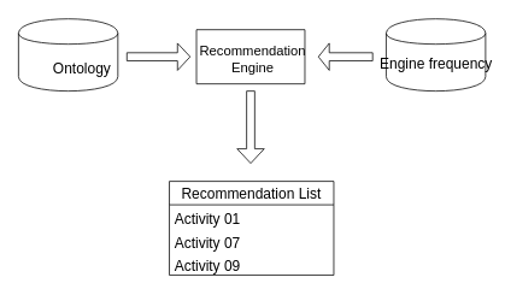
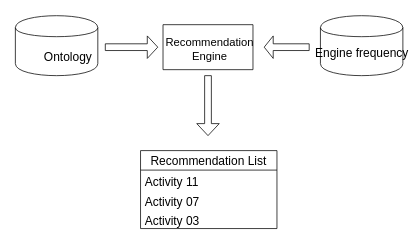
  <mxCell id="0" />
  <mxCell id="1" parent="0" />
  <mxCell id="2" value="" style="shape=cylinder;whiteSpace=wrap;html=1;boundedLbl=1;backgroundOutline=1;" vertex="1" parent="1"><mxGeometry x="20" y="20" width="110" height="80" as="geometry" /></mxCell>
  <mxCell id="3" value="" style="verticalLabelPosition=bottom;verticalAlign=top;html=1;shape=mxgraph.basic.rect;fillColor2=none;strokeWidth=1;size=20;indent=5;" vertex="1" parent="1"><mxGeometry x="217" y="32" width="120" height="60" as="geometry" /></mxCell>
  <mxCell id="4" value="Recommendation &lt;br&gt;Engine" style="text;html=1;resizable=0;autosize=1;align=center;verticalAlign=middle;points=[];fillColor=none;strokeColor=none;rounded=0;fontSize=15;" vertex="1" parent="1"><mxGeometry x="214" y="44" width="130" height="40" as="geometry" /></mxCell>
  <mxCell id="5" value="Ontology" style="text;html=1;resizable=0;autosize=1;align=center;verticalAlign=middle;points=[];fillColor=none;strokeColor=none;rounded=0;fontSize=16;" vertex="1" parent="1"><mxGeometry x="60" y="65" width="60" height="20" as="geometry" /></mxCell>
  <mxCell id="6" value="" style="shape=singleArrow;direction=west;whiteSpace=wrap;html=1;" vertex="1" parent="1"><mxGeometry x="352" y="47" width="60" height="30" as="geometry" /></mxCell>
  <mxCell id="7" value="" style="shape=singleArrow;whiteSpace=wrap;html=1;" vertex="1" parent="1"><mxGeometry x="140" y="47" width="70" height="30" as="geometry" /></mxCell>
  <mxCell id="8" value="" style="shape=singleArrow;direction=south;whiteSpace=wrap;html=1;" vertex="1" parent="1"><mxGeometry x="262" y="100" width="30" height="80" as="geometry" /></mxCell>
  <mxCell id="9" value="Recommendation List" style="swimlane;fontStyle=0;childLayout=stackLayout;horizontal=1;startSize=26;fillColor=none;horizontalStack=0;resizeParent=1;resizeParentMax=0;resizeLast=0;collapsible=1;marginBottom=0;fontSize=16;" vertex="1" parent="1"><mxGeometry x="187" y="200" width="182" height="104" as="geometry" /></mxCell>
- <mxCell id="10" value="Activity 01" style="text;strokeColor=none;fillColor=none;align=left;verticalAlign=top;spacingLeft=4;spacingRight=4;overflow=hidden;rotatable=0;points=[[0,0.5],[1,0.5]];portConstraint=eastwest;fontSize=16;" vertex="1" parent="9"><mxGeometry y="26" width="182" height="26" as="geometry" /></mxCell>
+ <mxCell id="10" value="Activity 11" style="text;strokeColor=none;fillColor=none;align=left;verticalAlign=top;spacingLeft=4;spacingRight=4;overflow=hidden;rotatable=0;points=[[0,0.5],[1,0.5]];portConstraint=eastwest;fontSize=16;" vertex="1" parent="9"><mxGeometry y="26" width="182" height="26" as="geometry" /></mxCell>
  <mxCell id="11" value="Activity 07" style="text;strokeColor=none;fillColor=none;align=left;verticalAlign=top;spacingLeft=4;spacingRight=4;overflow=hidden;rotatable=0;points=[[0,0.5],[1,0.5]];portConstraint=eastwest;fontSize=16;" vertex="1" parent="9"><mxGeometry y="52" width="182" height="26" as="geometry" /></mxCell>
- <mxCell id="12" value="Activity 09" style="text;strokeColor=none;fillColor=none;align=left;verticalAlign=top;spacingLeft=4;spacingRight=4;overflow=hidden;rotatable=0;points=[[0,0.5],[1,0.5]];portConstraint=eastwest;fontSize=16;" vertex="1" parent="9"><mxGeometry y="78" width="182" height="26" as="geometry" /></mxCell>
+ <mxCell id="12" value="Activity 03" style="text;strokeColor=none;fillColor=none;align=left;verticalAlign=top;spacingLeft=4;spacingRight=4;overflow=hidden;rotatable=0;points=[[0,0.5],[1,0.5]];portConstraint=eastwest;fontSize=16;" vertex="1" parent="9"><mxGeometry y="78" width="182" height="26" as="geometry" /></mxCell>
  <mxCell id="13" value="" style="shape=cylinder;whiteSpace=wrap;html=1;boundedLbl=1;backgroundOutline=1;" vertex="1" parent="1"><mxGeometry x="427" y="20" width="110" height="80" as="geometry" /></mxCell>
  <mxCell id="14" value="Engine frequency" style="text;html=1;resizable=0;autosize=1;align=center;verticalAlign=middle;points=[];fillColor=none;strokeColor=none;rounded=0;fontSize=16;direction=south;" vertex="1" parent="1"><mxGeometry x="472" y="25" width="20" height="90" as="geometry" /></mxCell>
